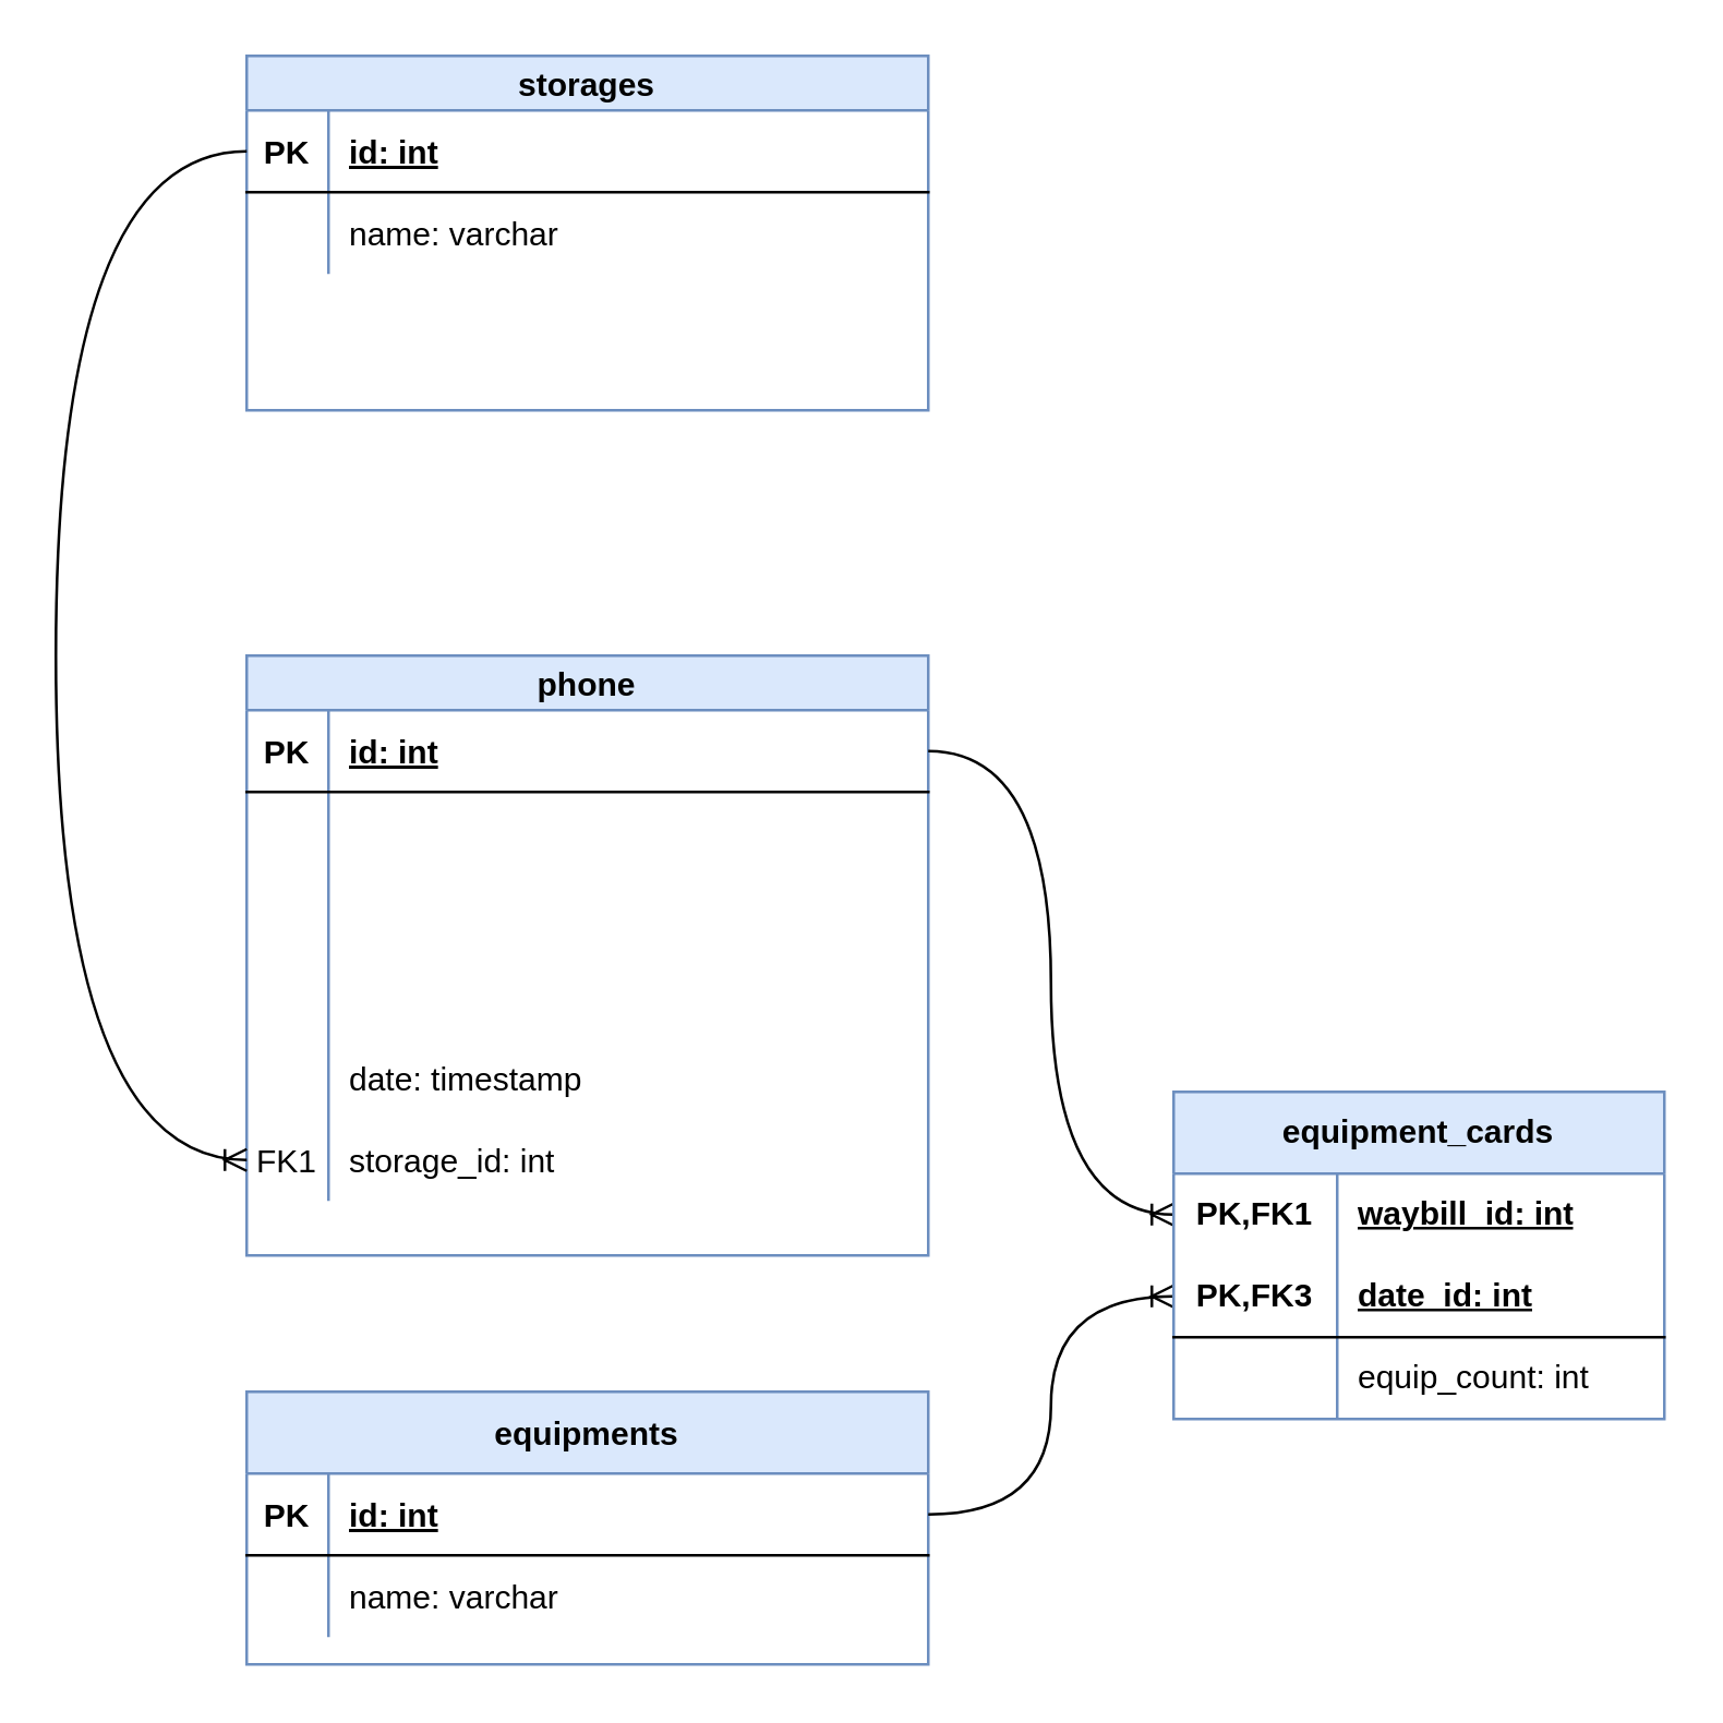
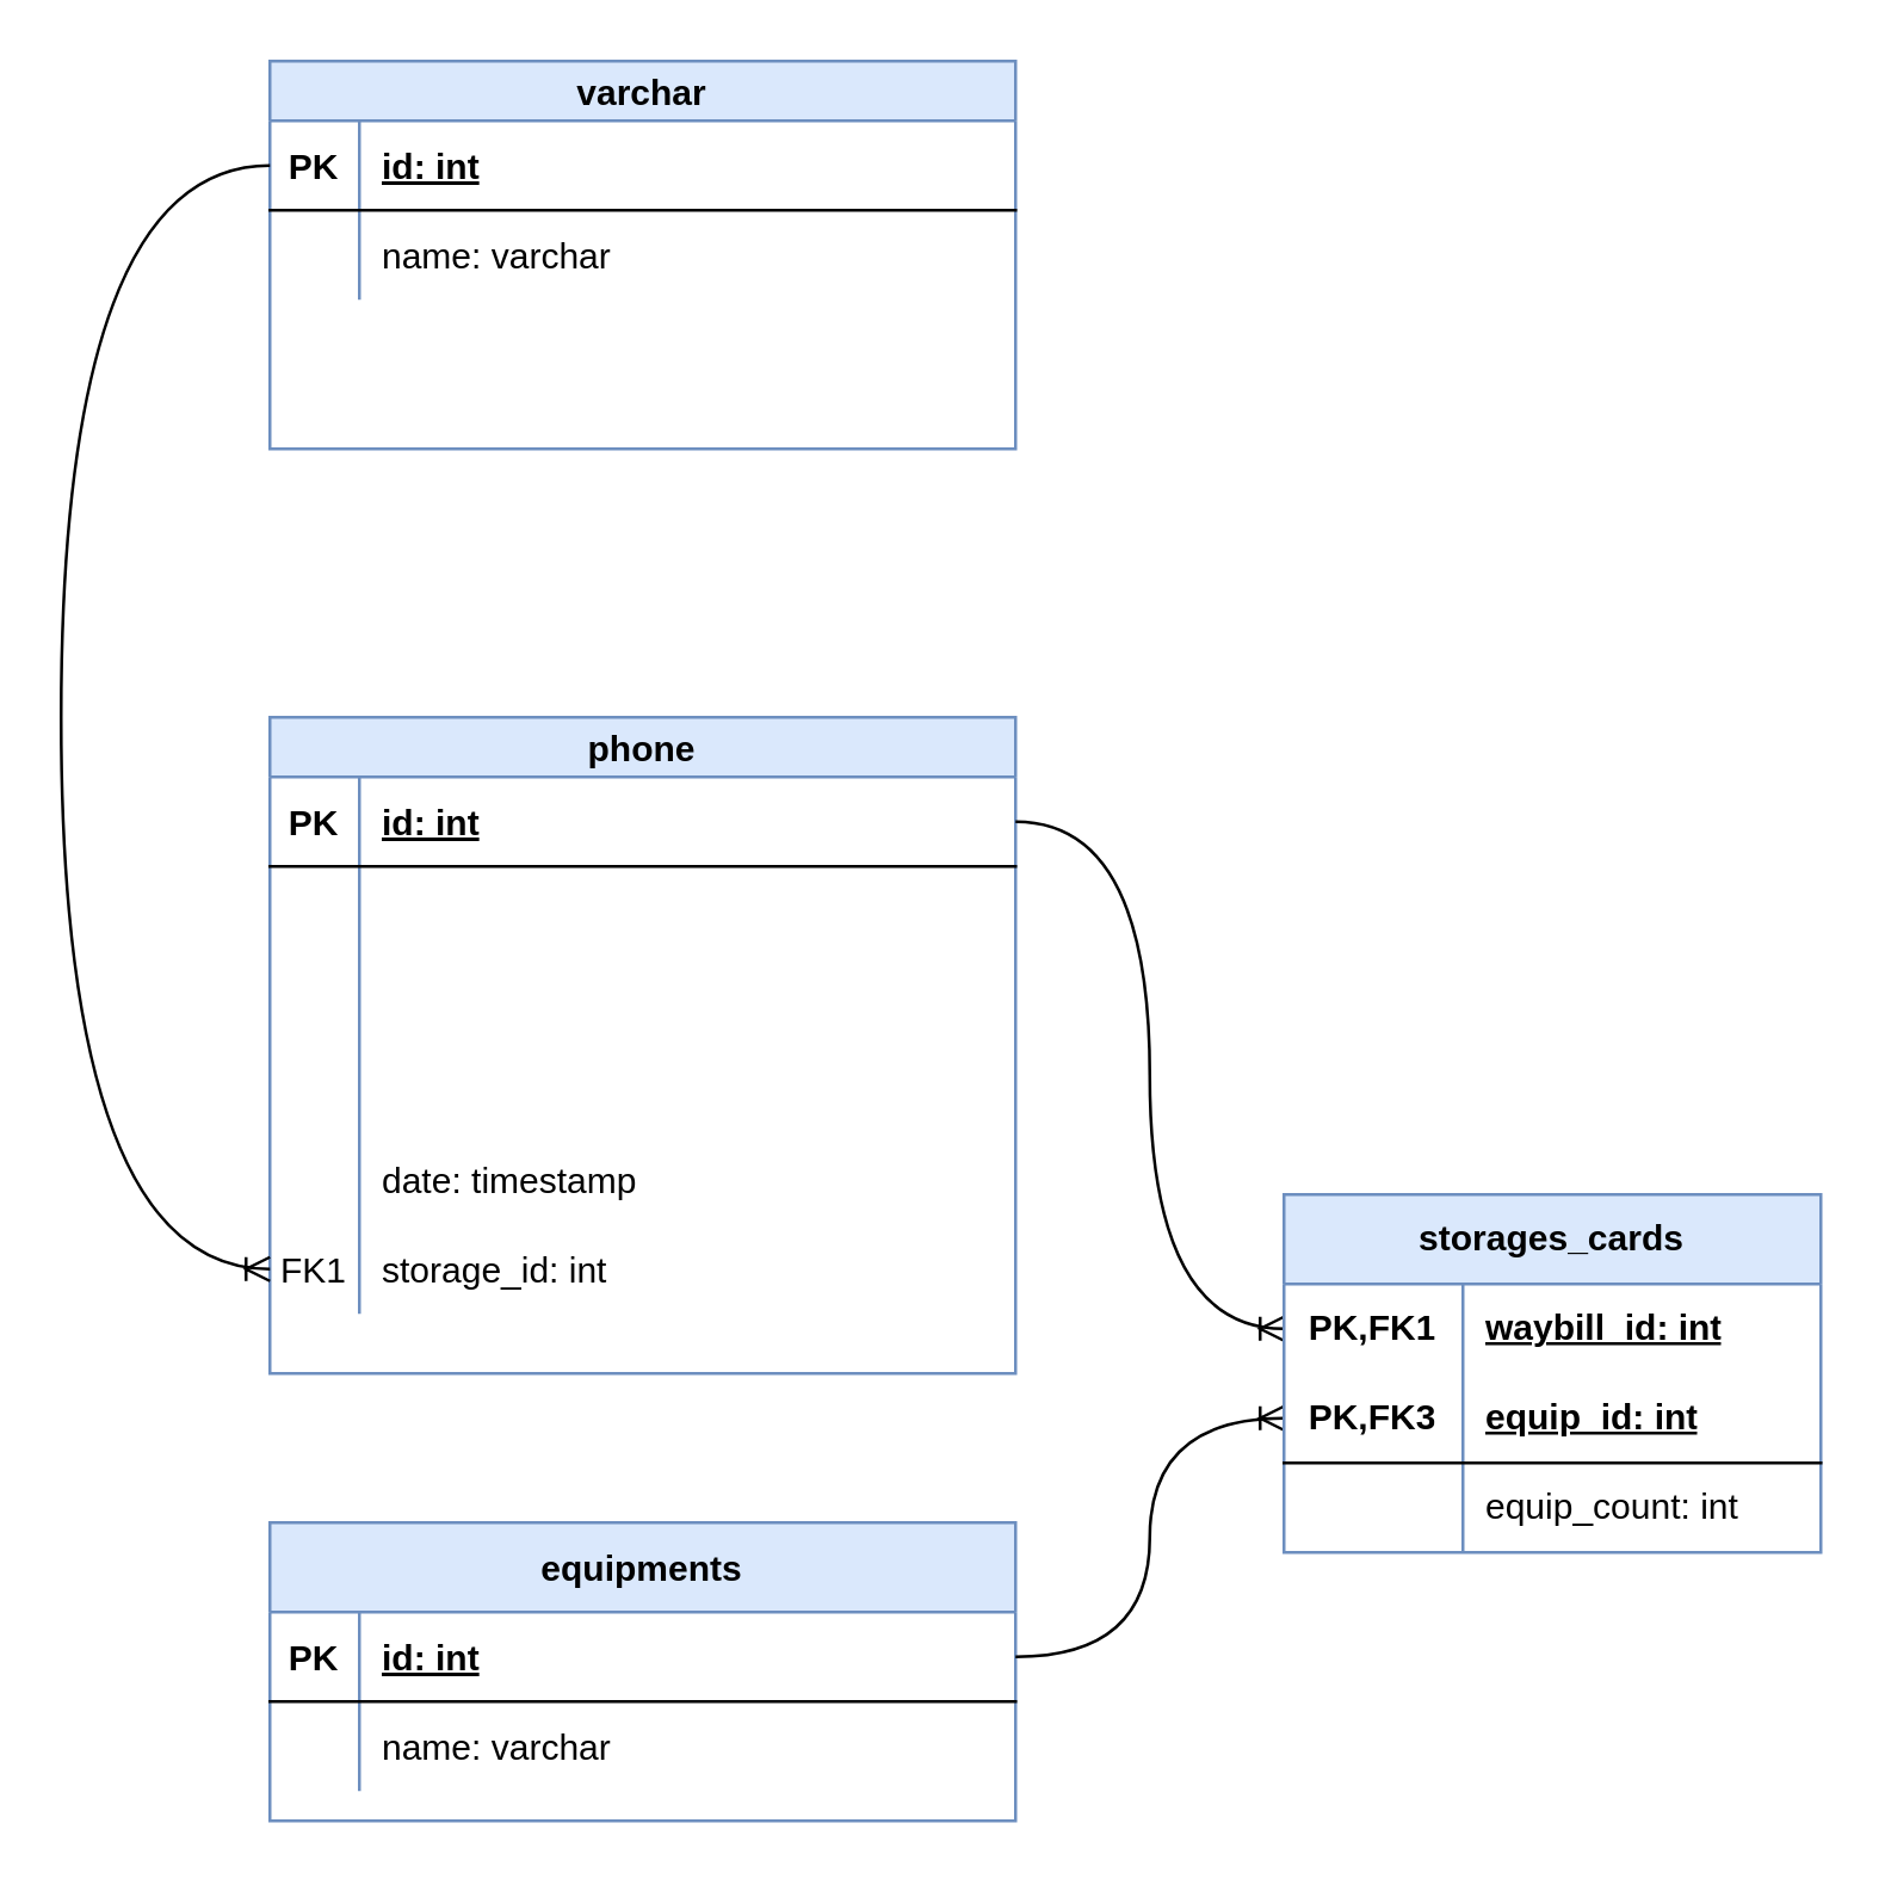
  <mxCell id="0" />
  <mxCell id="1" parent="0" />
- <mxCell id="2" value="storages" style="shape=table;startSize=20;container=1;collapsible=1;childLayout=tableLayout;fixedRows=1;rowLines=0;fontStyle=1;align=center;resizeLast=1;fillColor=#dae8fc;strokeColor=#6c8ebf;" parent="1" vertex="1"><mxGeometry x="90" y="20" width="250" height="130" as="geometry" /></mxCell>
+ <mxCell id="2" value="varchar" style="shape=table;startSize=20;container=1;collapsible=1;childLayout=tableLayout;fixedRows=1;rowLines=0;fontStyle=1;align=center;resizeLast=1;fillColor=#dae8fc;strokeColor=#6c8ebf;" parent="1" vertex="1"><mxGeometry x="90" y="20" width="250" height="130" as="geometry" /></mxCell>
  <mxCell id="3" value="" style="shape=partialRectangle;collapsible=0;dropTarget=0;pointerEvents=0;fillColor=none;points=[[0,0.5],[1,0.5]];portConstraint=eastwest;top=0;left=0;right=0;bottom=1;" parent="2" vertex="1"><mxGeometry y="20" width="250" height="30" as="geometry" /></mxCell>
  <mxCell id="4" value="PK" style="shape=partialRectangle;overflow=hidden;connectable=0;fillColor=none;top=0;left=0;bottom=0;right=0;fontStyle=1;" parent="3" vertex="1"><mxGeometry width="30" height="30" as="geometry"><mxRectangle width="30" height="30" as="alternateBounds" /></mxGeometry></mxCell>
  <mxCell id="5" value="id: int" style="shape=partialRectangle;overflow=hidden;connectable=0;fillColor=none;top=0;left=0;bottom=0;right=0;align=left;spacingLeft=6;fontStyle=5;" parent="3" vertex="1"><mxGeometry x="30" width="220" height="30" as="geometry"><mxRectangle width="220" height="30" as="alternateBounds" /></mxGeometry></mxCell>
  <mxCell id="6" value="" style="shape=partialRectangle;collapsible=0;dropTarget=0;pointerEvents=0;fillColor=none;points=[[0,0.5],[1,0.5]];portConstraint=eastwest;top=0;left=0;right=0;bottom=0;" parent="2" vertex="1"><mxGeometry y="50" width="250" height="30" as="geometry" /></mxCell>
  <mxCell id="7" value="" style="shape=partialRectangle;overflow=hidden;connectable=0;fillColor=none;top=0;left=0;bottom=0;right=0;" parent="6" vertex="1"><mxGeometry width="30" height="30" as="geometry"><mxRectangle width="30" height="30" as="alternateBounds" /></mxGeometry></mxCell>
  <mxCell id="8" value="name: varchar" style="shape=partialRectangle;overflow=hidden;connectable=0;fillColor=none;top=0;left=0;bottom=0;right=0;align=left;spacingLeft=6;" parent="6" vertex="1"><mxGeometry x="30" width="220" height="30" as="geometry"><mxRectangle width="220" height="30" as="alternateBounds" /></mxGeometry></mxCell>
  <mxCell id="9" value="" style="shape=partialRectangle;collapsible=0;dropTarget=0;pointerEvents=0;fillColor=none;points=[[0,0.5],[1,0.5]];portConstraint=eastwest;top=0;left=0;right=0;bottom=0;" parent="2" vertex="1"><mxGeometry y="80" width="250" height="30" as="geometry" /></mxCell>
  <mxCell id="10" value="" style="shape=partialRectangle;overflow=hidden;connectable=0;fillColor=none;top=0;left=0;bottom=0;right=0;" parent="9" vertex="1"><mxGeometry width="30" height="30" as="geometry"><mxRectangle width="30" height="30" as="alternateBounds" /></mxGeometry></mxCell>
  <mxCell id="11" value="phone" style="shape=table;startSize=20;container=1;collapsible=1;childLayout=tableLayout;fixedRows=1;rowLines=0;fontStyle=1;align=center;resizeLast=1;fillColor=#dae8fc;strokeColor=#6c8ebf;" parent="1" vertex="1"><mxGeometry x="90" y="240" width="250" height="220" as="geometry"><mxRectangle x="320" y="770" width="80" height="30" as="alternateBounds" /></mxGeometry></mxCell>
  <mxCell id="12" value="" style="shape=partialRectangle;collapsible=0;dropTarget=0;pointerEvents=0;fillColor=none;points=[[0,0.5],[1,0.5]];portConstraint=eastwest;top=0;left=0;right=0;bottom=1;" parent="11" vertex="1"><mxGeometry y="20" width="250" height="30" as="geometry" /></mxCell>
  <mxCell id="13" value="PK" style="shape=partialRectangle;overflow=hidden;connectable=0;fillColor=none;top=0;left=0;bottom=0;right=0;fontStyle=1;" parent="12" vertex="1"><mxGeometry width="30" height="30" as="geometry"><mxRectangle width="30" height="30" as="alternateBounds" /></mxGeometry></mxCell>
  <mxCell id="14" value="id: int" style="shape=partialRectangle;overflow=hidden;connectable=0;fillColor=none;top=0;left=0;bottom=0;right=0;align=left;spacingLeft=6;fontStyle=5;" parent="12" vertex="1"><mxGeometry x="30" width="220" height="30" as="geometry"><mxRectangle width="220" height="30" as="alternateBounds" /></mxGeometry></mxCell>
  <mxCell id="15" value="" style="shape=partialRectangle;collapsible=0;dropTarget=0;pointerEvents=0;fillColor=none;points=[[0,0.5],[1,0.5]];portConstraint=eastwest;top=0;left=0;right=0;bottom=0;" parent="11" vertex="1"><mxGeometry y="50" width="250" height="30" as="geometry" /></mxCell>
  <mxCell id="16" value="" style="shape=partialRectangle;overflow=hidden;connectable=0;fillColor=none;top=0;left=0;bottom=0;right=0;" parent="15" vertex="1"><mxGeometry width="30" height="30" as="geometry"><mxRectangle width="30" height="30" as="alternateBounds" /></mxGeometry></mxCell>
  <mxCell id="17" value="" style="shape=partialRectangle;collapsible=0;dropTarget=0;pointerEvents=0;fillColor=none;points=[[0,0.5],[1,0.5]];portConstraint=eastwest;top=0;left=0;right=0;bottom=0;" parent="11" vertex="1"><mxGeometry y="80" width="250" height="30" as="geometry" /></mxCell>
  <mxCell id="18" value="" style="shape=partialRectangle;overflow=hidden;connectable=0;fillColor=none;top=0;left=0;bottom=0;right=0;" parent="17" vertex="1"><mxGeometry width="30" height="30" as="geometry"><mxRectangle width="30" height="30" as="alternateBounds" /></mxGeometry></mxCell>
  <mxCell id="19" style="shape=partialRectangle;collapsible=0;dropTarget=0;pointerEvents=0;fillColor=none;points=[[0,0.5],[1,0.5]];portConstraint=eastwest;top=0;left=0;right=0;bottom=0;" parent="11" vertex="1"><mxGeometry y="110" width="250" height="30" as="geometry" /></mxCell>
  <mxCell id="20" style="shape=partialRectangle;overflow=hidden;connectable=0;fillColor=none;top=0;left=0;bottom=0;right=0;" parent="19" vertex="1"><mxGeometry width="30" height="30" as="geometry"><mxRectangle width="30" height="30" as="alternateBounds" /></mxGeometry></mxCell>
  <mxCell id="21" style="shape=partialRectangle;collapsible=0;dropTarget=0;pointerEvents=0;fillColor=none;points=[[0,0.5],[1,0.5]];portConstraint=eastwest;top=0;left=0;right=0;bottom=0;" parent="11" vertex="1"><mxGeometry y="140" width="250" height="30" as="geometry" /></mxCell>
  <mxCell id="22" style="shape=partialRectangle;overflow=hidden;connectable=0;fillColor=none;top=0;left=0;bottom=0;right=0;" parent="21" vertex="1"><mxGeometry width="30" height="30" as="geometry"><mxRectangle width="30" height="30" as="alternateBounds" /></mxGeometry></mxCell>
  <mxCell id="23" value="date: timestamp" style="shape=partialRectangle;overflow=hidden;connectable=0;fillColor=none;top=0;left=0;bottom=0;right=0;align=left;spacingLeft=6;fontStyle=0" parent="21" vertex="1"><mxGeometry x="30" width="220" height="30" as="geometry"><mxRectangle width="220" height="30" as="alternateBounds" /></mxGeometry></mxCell>
  <mxCell id="24" style="shape=partialRectangle;collapsible=0;dropTarget=0;pointerEvents=0;fillColor=none;points=[[0,0.5],[1,0.5]];portConstraint=eastwest;top=0;left=0;right=0;bottom=0;" parent="11" vertex="1"><mxGeometry y="170" width="250" height="30" as="geometry" /></mxCell>
  <mxCell id="25" value="FK1" style="shape=partialRectangle;overflow=hidden;connectable=0;fillColor=none;top=0;left=0;bottom=0;right=0;" parent="24" vertex="1"><mxGeometry width="30" height="30" as="geometry"><mxRectangle width="30" height="30" as="alternateBounds" /></mxGeometry></mxCell>
  <mxCell id="26" value="storage_id: int" style="shape=partialRectangle;overflow=hidden;connectable=0;fillColor=none;top=0;left=0;bottom=0;right=0;align=left;spacingLeft=6;fontStyle=0" parent="24" vertex="1"><mxGeometry x="30" width="220" height="30" as="geometry"><mxRectangle width="220" height="30" as="alternateBounds" /></mxGeometry></mxCell>
  <mxCell id="27" value="" style="fontSize=12;html=1;endArrow=ERoneToMany;rounded=0;entryX=0;entryY=0.5;entryDx=0;entryDy=0;exitX=0;exitY=0.5;exitDx=0;exitDy=0;edgeStyle=orthogonalEdgeStyle;curved=1;" parent="1" source="3" target="24" edge="1"><mxGeometry width="100" height="100" relative="1" as="geometry"><mxPoint x="20" y="60" as="sourcePoint" /><mxPoint x="70" y="434" as="targetPoint" /><Array as="points"><mxPoint x="20" y="55" /><mxPoint x="20" y="425" /></Array></mxGeometry></mxCell>
  <mxCell id="28" value="" style="fontSize=12;html=1;endArrow=ERoneToMany;rounded=0;exitX=1;exitY=0.5;exitDx=0;exitDy=0;edgeStyle=orthogonalEdgeStyle;curved=1;entryX=0;entryY=0.5;entryDx=0;entryDy=0;" parent="1" source="12" target="38" edge="1"><mxGeometry width="100" height="100" relative="1" as="geometry"><mxPoint x="280" y="270" as="sourcePoint" /><mxPoint x="420" y="445" as="targetPoint" /></mxGeometry></mxCell>
  <mxCell id="29" value="equipments" style="shape=table;startSize=30;container=1;collapsible=1;childLayout=tableLayout;fixedRows=1;rowLines=0;fontStyle=1;align=center;resizeLast=1;fillColor=#dae8fc;strokeColor=#6c8ebf;" parent="1" vertex="1"><mxGeometry x="90" y="510" width="250" height="100" as="geometry" /></mxCell>
  <mxCell id="30" value="" style="shape=partialRectangle;collapsible=0;dropTarget=0;pointerEvents=0;fillColor=none;points=[[0,0.5],[1,0.5]];portConstraint=eastwest;top=0;left=0;right=0;bottom=1;" parent="29" vertex="1"><mxGeometry y="30" width="250" height="30" as="geometry" /></mxCell>
  <mxCell id="31" value="PK" style="shape=partialRectangle;overflow=hidden;connectable=0;fillColor=none;top=0;left=0;bottom=0;right=0;fontStyle=1;" parent="30" vertex="1"><mxGeometry width="30" height="30" as="geometry"><mxRectangle width="30" height="30" as="alternateBounds" /></mxGeometry></mxCell>
  <mxCell id="32" value="id: int" style="shape=partialRectangle;overflow=hidden;connectable=0;fillColor=none;top=0;left=0;bottom=0;right=0;align=left;spacingLeft=6;fontStyle=5;" parent="30" vertex="1"><mxGeometry x="30" width="220" height="30" as="geometry"><mxRectangle width="220" height="30" as="alternateBounds" /></mxGeometry></mxCell>
  <mxCell id="33" value="" style="shape=partialRectangle;collapsible=0;dropTarget=0;pointerEvents=0;fillColor=none;points=[[0,0.5],[1,0.5]];portConstraint=eastwest;top=0;left=0;right=0;bottom=0;" parent="29" vertex="1"><mxGeometry y="60" width="250" height="30" as="geometry" /></mxCell>
  <mxCell id="34" value="" style="shape=partialRectangle;overflow=hidden;connectable=0;fillColor=none;top=0;left=0;bottom=0;right=0;" parent="33" vertex="1"><mxGeometry width="30" height="30" as="geometry"><mxRectangle width="30" height="30" as="alternateBounds" /></mxGeometry></mxCell>
  <mxCell id="35" value="name: varchar" style="shape=partialRectangle;overflow=hidden;connectable=0;fillColor=none;top=0;left=0;bottom=0;right=0;align=left;spacingLeft=6;" parent="33" vertex="1"><mxGeometry x="30" width="220" height="30" as="geometry"><mxRectangle width="220" height="30" as="alternateBounds" /></mxGeometry></mxCell>
  <mxCell id="36" value="" style="edgeStyle=orthogonalEdgeStyle;fontSize=12;html=1;endArrow=ERoneToMany;rounded=0;exitX=1;exitY=0.5;exitDx=0;exitDy=0;entryX=0;entryY=0.5;entryDx=0;entryDy=0;curved=1;" parent="1" source="30" target="41" edge="1"><mxGeometry width="100" height="100" relative="1" as="geometry"><mxPoint x="280" y="620" as="sourcePoint" /><mxPoint x="420" y="475" as="targetPoint" /></mxGeometry></mxCell>
- <mxCell id="37" value="equipment_cards" style="shape=table;startSize=30;container=1;collapsible=1;childLayout=tableLayout;fixedRows=1;rowLines=0;fontStyle=1;align=center;resizeLast=1;html=1;whiteSpace=wrap;fillColor=#dae8fc;strokeColor=#6c8ebf;" parent="1" vertex="1"><mxGeometry x="430" y="400" width="180" height="120" as="geometry" /></mxCell>
+ <mxCell id="37" value="storages_cards" style="shape=table;startSize=30;container=1;collapsible=1;childLayout=tableLayout;fixedRows=1;rowLines=0;fontStyle=1;align=center;resizeLast=1;html=1;whiteSpace=wrap;fillColor=#dae8fc;strokeColor=#6c8ebf;" parent="1" vertex="1"><mxGeometry x="430" y="400" width="180" height="120" as="geometry" /></mxCell>
  <mxCell id="38" value="" style="shape=tableRow;horizontal=0;startSize=0;swimlaneHead=0;swimlaneBody=0;fillColor=none;collapsible=0;dropTarget=0;points=[[0,0.5],[1,0.5]];portConstraint=eastwest;top=0;left=0;right=0;bottom=0;html=1;" parent="37" vertex="1"><mxGeometry y="30" width="180" height="30" as="geometry" /></mxCell>
  <mxCell id="39" value="PK,FK1" style="shape=partialRectangle;connectable=0;fillColor=none;top=0;left=0;bottom=0;right=0;fontStyle=1;overflow=hidden;html=1;whiteSpace=wrap;" parent="38" vertex="1"><mxGeometry width="60" height="30" as="geometry"><mxRectangle width="60" height="30" as="alternateBounds" /></mxGeometry></mxCell>
  <mxCell id="40" value="waybill_id: int" style="shape=partialRectangle;connectable=0;fillColor=none;top=0;left=0;bottom=0;right=0;align=left;spacingLeft=6;fontStyle=5;overflow=hidden;html=1;whiteSpace=wrap;" parent="38" vertex="1"><mxGeometry x="60" width="120" height="30" as="geometry"><mxRectangle width="120" height="30" as="alternateBounds" /></mxGeometry></mxCell>
  <mxCell id="41" value="" style="shape=tableRow;horizontal=0;startSize=0;swimlaneHead=0;swimlaneBody=0;fillColor=none;collapsible=0;dropTarget=0;points=[[0,0.5],[1,0.5]];portConstraint=eastwest;top=0;left=0;right=0;bottom=1;html=1;" parent="37" vertex="1"><mxGeometry y="60" width="180" height="30" as="geometry" /></mxCell>
  <mxCell id="42" value="PK,FK3" style="shape=partialRectangle;connectable=0;fillColor=none;top=0;left=0;bottom=0;right=0;fontStyle=1;overflow=hidden;html=1;whiteSpace=wrap;" parent="41" vertex="1"><mxGeometry width="60" height="30" as="geometry"><mxRectangle width="60" height="30" as="alternateBounds" /></mxGeometry></mxCell>
- <mxCell id="43" value="date_id: int" style="shape=partialRectangle;connectable=0;fillColor=none;top=0;left=0;bottom=0;right=0;align=left;spacingLeft=6;fontStyle=5;overflow=hidden;html=1;whiteSpace=wrap;" parent="41" vertex="1"><mxGeometry x="60" width="120" height="30" as="geometry"><mxRectangle width="120" height="30" as="alternateBounds" /></mxGeometry></mxCell>
+ <mxCell id="43" value="equip_id: int" style="shape=partialRectangle;connectable=0;fillColor=none;top=0;left=0;bottom=0;right=0;align=left;spacingLeft=6;fontStyle=5;overflow=hidden;html=1;whiteSpace=wrap;" parent="41" vertex="1"><mxGeometry x="60" width="120" height="30" as="geometry"><mxRectangle width="120" height="30" as="alternateBounds" /></mxGeometry></mxCell>
  <mxCell id="44" value="" style="shape=tableRow;horizontal=0;startSize=0;swimlaneHead=0;swimlaneBody=0;fillColor=none;collapsible=0;dropTarget=0;points=[[0,0.5],[1,0.5]];portConstraint=eastwest;top=0;left=0;right=0;bottom=0;html=1;" parent="37" vertex="1"><mxGeometry y="90" width="180" height="30" as="geometry" /></mxCell>
  <mxCell id="45" value="" style="shape=partialRectangle;connectable=0;fillColor=none;top=0;left=0;bottom=0;right=0;editable=1;overflow=hidden;html=1;whiteSpace=wrap;" parent="44" vertex="1"><mxGeometry width="60" height="30" as="geometry"><mxRectangle width="60" height="30" as="alternateBounds" /></mxGeometry></mxCell>
  <mxCell id="46" value="equip_count: int" style="shape=partialRectangle;connectable=0;fillColor=none;top=0;left=0;bottom=0;right=0;align=left;spacingLeft=6;overflow=hidden;html=1;whiteSpace=wrap;" parent="44" vertex="1"><mxGeometry x="60" width="120" height="30" as="geometry"><mxRectangle width="120" height="30" as="alternateBounds" /></mxGeometry></mxCell>
